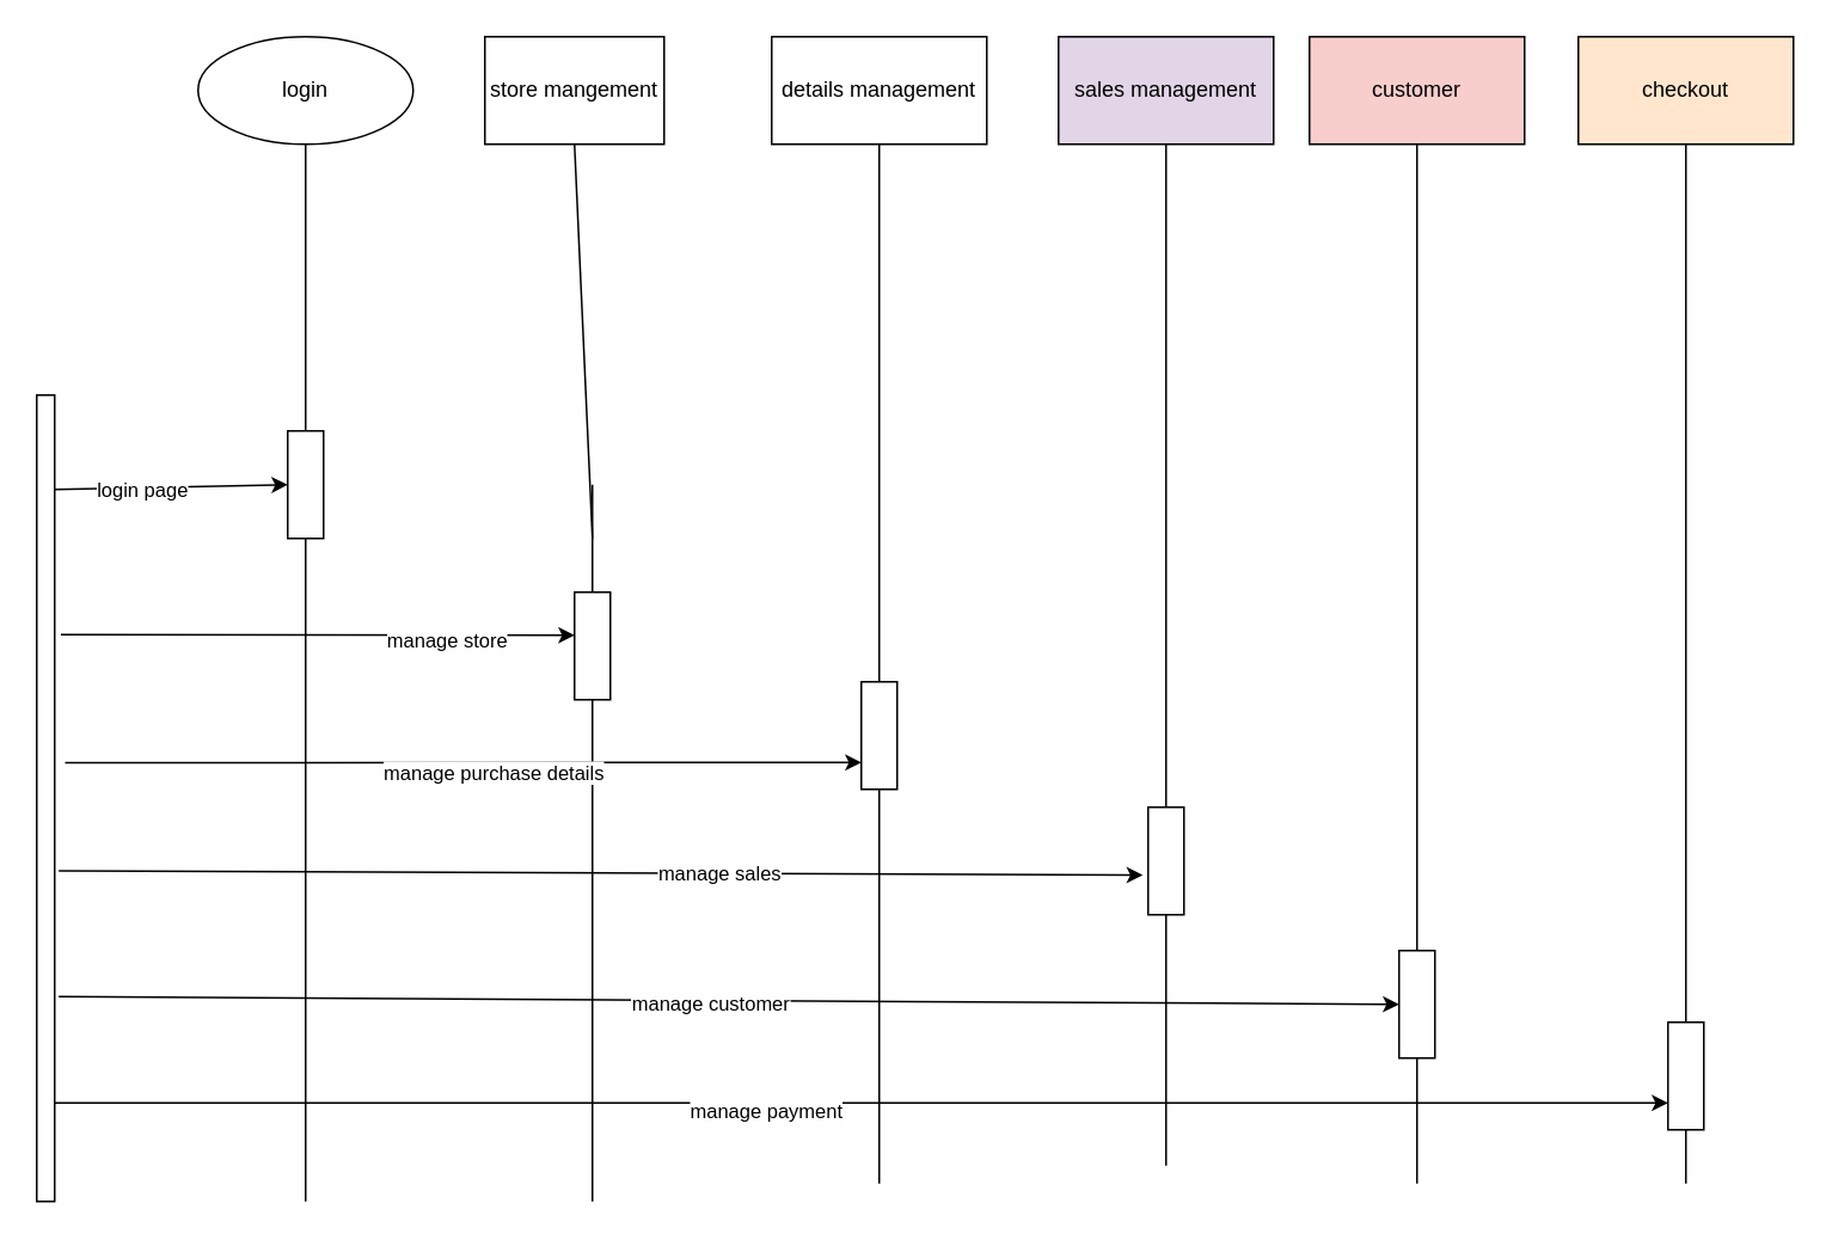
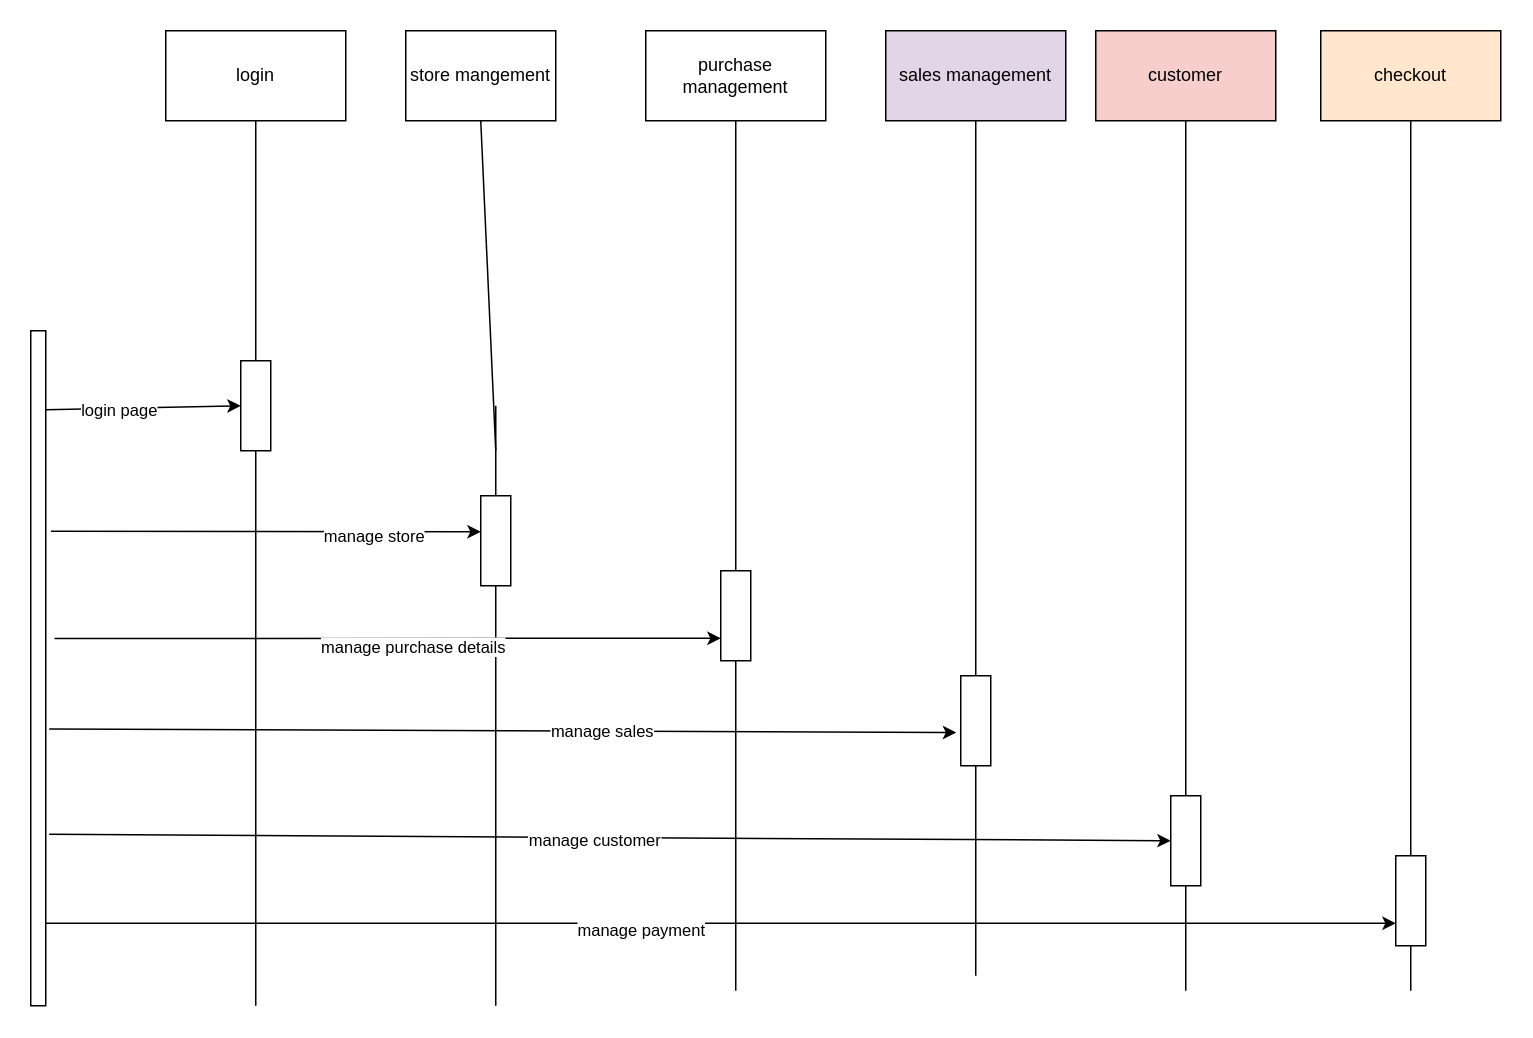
  <mxCell id="0" />
  <mxCell id="1" parent="0" />
- <mxCell id="2" value="login" style="ellipse;whiteSpace=wrap;html=1;" vertex="1" parent="1"><mxGeometry x="110" y="20" width="120" height="60" as="geometry" /></mxCell>
+ <mxCell id="2" value="login" style="rounded=0;whiteSpace=wrap;html=1;" vertex="1" parent="1"><mxGeometry x="110" y="20" width="120" height="60" as="geometry" /></mxCell>
  <mxCell id="3" value="store mangement" style="rounded=0;whiteSpace=wrap;html=1;" vertex="1" parent="1"><mxGeometry x="270" y="20" width="100" height="60" as="geometry" /></mxCell>
- <mxCell id="4" value="details management" style="rounded=0;whiteSpace=wrap;html=1;" vertex="1" parent="1"><mxGeometry x="430" y="20" width="120" height="60" as="geometry" /></mxCell>
+ <mxCell id="4" value="purchase management" style="rounded=0;whiteSpace=wrap;html=1;" vertex="1" parent="1"><mxGeometry x="430" y="20" width="120" height="60" as="geometry" /></mxCell>
  <mxCell id="5" value="sales management" style="rounded=0;whiteSpace=wrap;html=1;fillColor=#e1d5e7;" vertex="1" parent="1"><mxGeometry x="590" y="20" width="120" height="60" as="geometry" /></mxCell>
  <mxCell id="6" value="customer" style="rounded=0;whiteSpace=wrap;html=1;fillColor=#f8cecc;" vertex="1" parent="1"><mxGeometry x="730" y="20" width="120" height="60" as="geometry" /></mxCell>
  <mxCell id="7" value="checkout" style="rounded=0;whiteSpace=wrap;html=1;fillColor=#ffe6cc;" vertex="1" parent="1"><mxGeometry x="880" y="20" width="120" height="60" as="geometry" /></mxCell>
  <mxCell id="8" value="" style="html=1;points=[];perimeter=orthogonalPerimeter;" vertex="1" parent="1"><mxGeometry x="20" y="220" width="10" height="450" as="geometry" /></mxCell>
  <mxCell id="9" value="" style="rounded=0;whiteSpace=wrap;html=1;" vertex="1" parent="1"><mxGeometry x="320" y="330" width="20" height="60" as="geometry" /></mxCell>
  <mxCell id="10" value="" style="rounded=0;whiteSpace=wrap;html=1;" vertex="1" parent="1"><mxGeometry x="480" y="380" width="20" height="60" as="geometry" /></mxCell>
  <mxCell id="11" value="" style="rounded=0;whiteSpace=wrap;html=1;" vertex="1" parent="1"><mxGeometry x="640" y="450" width="20" height="60" as="geometry" /></mxCell>
  <mxCell id="12" value="" style="rounded=0;whiteSpace=wrap;html=1;" vertex="1" parent="1"><mxGeometry x="780" y="530" width="20" height="60" as="geometry" /></mxCell>
  <mxCell id="13" value="" style="rounded=0;whiteSpace=wrap;html=1;" vertex="1" parent="1"><mxGeometry x="930" y="570" width="20" height="60" as="geometry" /></mxCell>
  <mxCell id="14" value="" style="endArrow=none;html=1;rounded=0;entryX=0.5;entryY=1;entryDx=0;entryDy=0;startArrow=none;" edge="1" parent="1" source="38" target="2"><mxGeometry width="50" height="50" relative="1" as="geometry"><mxPoint x="170" y="670" as="sourcePoint" /><mxPoint x="630" y="240" as="targetPoint" /></mxGeometry></mxCell>
  <mxCell id="15" value="" style="endArrow=none;html=1;rounded=0;entryX=0.5;entryY=1;entryDx=0;entryDy=0;" edge="1" parent="1" target="3"><mxGeometry width="50" height="50" relative="1" as="geometry"><mxPoint x="330" y="300" as="sourcePoint" /><mxPoint x="630" y="470" as="targetPoint" /></mxGeometry></mxCell>
  <mxCell id="16" value="" style="endArrow=none;html=1;rounded=0;entryX=0.5;entryY=1;entryDx=0;entryDy=0;" edge="1" parent="1" source="9"><mxGeometry width="50" height="50" relative="1" as="geometry"><mxPoint x="580" y="520" as="sourcePoint" /><mxPoint x="330" y="270" as="targetPoint" /></mxGeometry></mxCell>
  <mxCell id="17" value="" style="endArrow=none;html=1;rounded=0;entryX=0.5;entryY=1;entryDx=0;entryDy=0;" edge="1" parent="1" target="9"><mxGeometry width="50" height="50" relative="1" as="geometry"><mxPoint x="330" y="670" as="sourcePoint" /><mxPoint x="630" y="470" as="targetPoint" /></mxGeometry></mxCell>
  <mxCell id="18" value="" style="endArrow=none;html=1;rounded=0;entryX=0.5;entryY=1;entryDx=0;entryDy=0;exitX=0.5;exitY=0;exitDx=0;exitDy=0;" edge="1" parent="1" source="10" target="4"><mxGeometry width="50" height="50" relative="1" as="geometry"><mxPoint x="580" y="520" as="sourcePoint" /><mxPoint x="630" y="470" as="targetPoint" /></mxGeometry></mxCell>
  <mxCell id="19" value="" style="endArrow=none;html=1;rounded=0;entryX=0.5;entryY=1;entryDx=0;entryDy=0;" edge="1" parent="1" target="10"><mxGeometry width="50" height="50" relative="1" as="geometry"><mxPoint x="490" y="660" as="sourcePoint" /><mxPoint x="630" y="470" as="targetPoint" /></mxGeometry></mxCell>
  <mxCell id="20" value="" style="endArrow=none;html=1;rounded=0;entryX=0.5;entryY=1;entryDx=0;entryDy=0;exitX=0.5;exitY=0;exitDx=0;exitDy=0;" edge="1" parent="1" source="11" target="5"><mxGeometry width="50" height="50" relative="1" as="geometry"><mxPoint x="580" y="520" as="sourcePoint" /><mxPoint x="630" y="470" as="targetPoint" /></mxGeometry></mxCell>
  <mxCell id="21" value="" style="endArrow=none;html=1;rounded=0;entryX=0.5;entryY=1;entryDx=0;entryDy=0;" edge="1" parent="1" target="11"><mxGeometry width="50" height="50" relative="1" as="geometry"><mxPoint x="650" y="650" as="sourcePoint" /><mxPoint x="630" y="470" as="targetPoint" /></mxGeometry></mxCell>
  <mxCell id="22" value="" style="endArrow=none;html=1;rounded=0;entryX=0.5;entryY=1;entryDx=0;entryDy=0;exitX=0.5;exitY=0;exitDx=0;exitDy=0;" edge="1" parent="1" source="12" target="6"><mxGeometry width="50" height="50" relative="1" as="geometry"><mxPoint x="580" y="520" as="sourcePoint" /><mxPoint x="630" y="470" as="targetPoint" /></mxGeometry></mxCell>
  <mxCell id="23" value="" style="endArrow=none;html=1;rounded=0;entryX=0.5;entryY=1;entryDx=0;entryDy=0;" edge="1" parent="1" target="12"><mxGeometry width="50" height="50" relative="1" as="geometry"><mxPoint x="790" y="660" as="sourcePoint" /><mxPoint x="630" y="470" as="targetPoint" /></mxGeometry></mxCell>
  <mxCell id="24" value="" style="endArrow=none;html=1;rounded=0;entryX=0.5;entryY=1;entryDx=0;entryDy=0;exitX=0.5;exitY=0;exitDx=0;exitDy=0;" edge="1" parent="1" source="13" target="7"><mxGeometry width="50" height="50" relative="1" as="geometry"><mxPoint x="930" y="500" as="sourcePoint" /><mxPoint x="630" y="470" as="targetPoint" /></mxGeometry></mxCell>
  <mxCell id="25" value="" style="endArrow=none;html=1;rounded=0;entryX=0.5;entryY=1;entryDx=0;entryDy=0;" edge="1" parent="1" target="13"><mxGeometry width="50" height="50" relative="1" as="geometry"><mxPoint x="940" y="660" as="sourcePoint" /><mxPoint x="630" y="470" as="targetPoint" /></mxGeometry></mxCell>
  <mxCell id="26" value="" style="endArrow=classic;html=1;rounded=0;exitX=0.994;exitY=0.117;exitDx=0;exitDy=0;exitPerimeter=0;" edge="1" parent="1" source="8"><mxGeometry width="50" height="50" relative="1" as="geometry"><mxPoint x="580" y="520" as="sourcePoint" /><mxPoint x="160" y="270" as="targetPoint" /></mxGeometry></mxCell>
  <mxCell id="27" value="login page" style="edgeLabel;html=1;align=center;verticalAlign=middle;resizable=0;points=[];" vertex="1" connectable="0" parent="26"><mxGeometry x="-0.24" y="-1" relative="1" as="geometry"><mxPoint as="offset" /></mxGeometry></mxCell>
  <mxCell id="28" value="" style="endArrow=classic;html=1;rounded=0;exitX=1.347;exitY=0.297;exitDx=0;exitDy=0;exitPerimeter=0;" edge="1" parent="1" source="8"><mxGeometry width="50" height="50" relative="1" as="geometry"><mxPoint x="580" y="520" as="sourcePoint" /><mxPoint x="320" y="354" as="targetPoint" /></mxGeometry></mxCell>
  <mxCell id="29" value="manage store" style="edgeLabel;html=1;align=center;verticalAlign=middle;resizable=0;points=[];" vertex="1" connectable="0" parent="28"><mxGeometry x="0.503" y="-3" relative="1" as="geometry"><mxPoint as="offset" /></mxGeometry></mxCell>
  <mxCell id="30" value="" style="endArrow=classic;html=1;rounded=0;exitX=1.582;exitY=0.456;exitDx=0;exitDy=0;exitPerimeter=0;entryX=0;entryY=0.75;entryDx=0;entryDy=0;" edge="1" parent="1" source="8" target="10"><mxGeometry width="50" height="50" relative="1" as="geometry"><mxPoint x="580" y="520" as="sourcePoint" /><mxPoint x="630" y="470" as="targetPoint" /></mxGeometry></mxCell>
  <mxCell id="31" value="manage purchase details" style="edgeLabel;html=1;align=center;verticalAlign=middle;resizable=0;points=[];" vertex="1" connectable="0" parent="30"><mxGeometry x="0.075" y="-5" relative="1" as="geometry"><mxPoint as="offset" /></mxGeometry></mxCell>
  <mxCell id="32" value="" style="endArrow=classic;html=1;rounded=0;exitX=1.229;exitY=0.59;exitDx=0;exitDy=0;exitPerimeter=0;entryX=-0.15;entryY=0.631;entryDx=0;entryDy=0;entryPerimeter=0;" edge="1" parent="1" source="8" target="11"><mxGeometry width="50" height="50" relative="1" as="geometry"><mxPoint x="580" y="520" as="sourcePoint" /><mxPoint x="630" y="470" as="targetPoint" /></mxGeometry></mxCell>
  <mxCell id="33" value="manage sales" style="edgeLabel;html=1;align=center;verticalAlign=middle;resizable=0;points=[];" vertex="1" connectable="0" parent="32"><mxGeometry x="0.218" relative="1" as="geometry"><mxPoint as="offset" /></mxGeometry></mxCell>
  <mxCell id="34" value="" style="endArrow=classic;html=1;rounded=0;exitX=1.229;exitY=0.746;exitDx=0;exitDy=0;exitPerimeter=0;entryX=0;entryY=0.5;entryDx=0;entryDy=0;" edge="1" parent="1" source="8" target="12"><mxGeometry width="50" height="50" relative="1" as="geometry"><mxPoint x="730" y="580" as="sourcePoint" /><mxPoint x="780" y="530" as="targetPoint" /><Array as="points" /></mxGeometry></mxCell>
  <mxCell id="35" value="manage customer" style="edgeLabel;html=1;align=center;verticalAlign=middle;resizable=0;points=[];" vertex="1" connectable="0" parent="34"><mxGeometry x="-0.03" y="-2" relative="1" as="geometry"><mxPoint as="offset" /></mxGeometry></mxCell>
  <mxCell id="36" value="" style="endArrow=classic;html=1;rounded=0;entryX=0;entryY=0.75;entryDx=0;entryDy=0;" edge="1" parent="1" source="8" target="13"><mxGeometry width="50" height="50" relative="1" as="geometry"><mxPoint x="580" y="520" as="sourcePoint" /><mxPoint x="630" y="470" as="targetPoint" /></mxGeometry></mxCell>
  <mxCell id="37" value="manage payment" style="edgeLabel;html=1;align=center;verticalAlign=middle;resizable=0;points=[];" vertex="1" connectable="0" parent="36"><mxGeometry x="-0.12" y="-4" relative="1" as="geometry"><mxPoint as="offset" /></mxGeometry></mxCell>
  <mxCell id="38" value="" style="rounded=0;whiteSpace=wrap;html=1;" vertex="1" parent="1"><mxGeometry x="160" y="240" width="20" height="60" as="geometry" /></mxCell>
  <mxCell id="39" value="" style="endArrow=none;html=1;rounded=0;entryX=0.5;entryY=1;entryDx=0;entryDy=0;" edge="1" parent="1" target="38"><mxGeometry width="50" height="50" relative="1" as="geometry"><mxPoint x="170" y="670" as="sourcePoint" /><mxPoint x="170" y="80" as="targetPoint" /></mxGeometry></mxCell>
